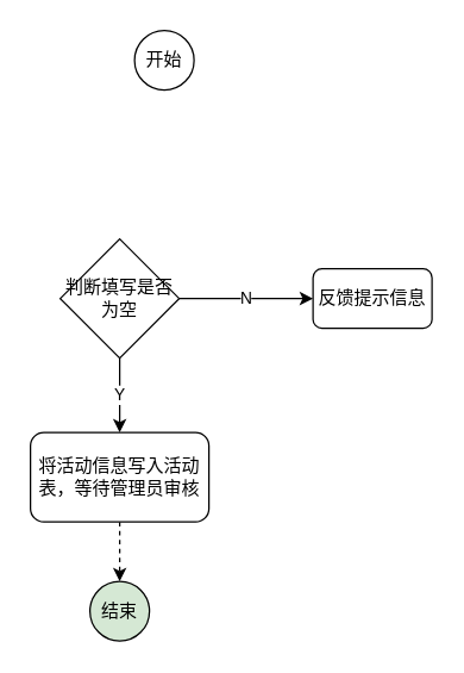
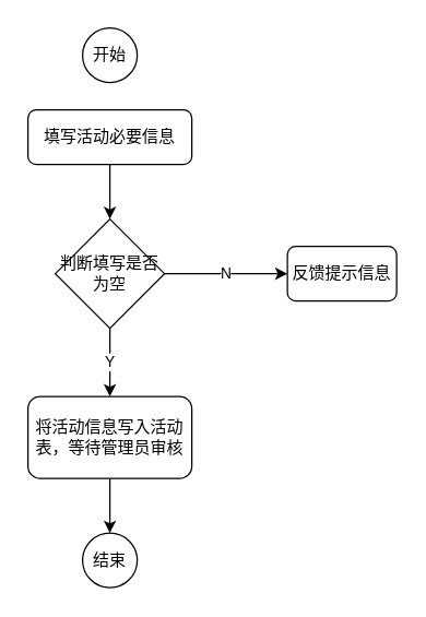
  <mxCell id="0" />
  <mxCell id="1" parent="0" />
+ <mxCell id="2" style="edgeStyle=orthogonalEdgeStyle;rounded=0;orthogonalLoop=1;jettySize=auto;html=1;entryX=0.5;entryY=0;entryDx=0;entryDy=0;" parent="1" source="3" target="6" edge="1"><mxGeometry relative="1" as="geometry" /></mxCell>
+ <mxCell id="3" value="填写活动必要信息" style="rounded=1;whiteSpace=wrap;html=1;fontSize=12;glass=0;strokeWidth=1;shadow=0;" parent="1" vertex="1"><mxGeometry x="20" y="80" width="120" height="40" as="geometry" /></mxCell>
  <mxCell id="4" value="N" style="edgeStyle=orthogonalEdgeStyle;rounded=0;orthogonalLoop=1;jettySize=auto;html=1;" parent="1" source="6" target="7" edge="1"><mxGeometry relative="1" as="geometry" /></mxCell>
  <mxCell id="5" value="Y" style="edgeStyle=orthogonalEdgeStyle;rounded=0;orthogonalLoop=1;jettySize=auto;html=1;" parent="1" source="6" target="9" edge="1"><mxGeometry relative="1" as="geometry" /></mxCell>
  <mxCell id="6" value="判断填写是否为空" style="rhombus;whiteSpace=wrap;html=1;" parent="1" vertex="1"><mxGeometry x="40" y="160" width="80" height="80" as="geometry" /></mxCell>
  <mxCell id="7" value="反馈提示信息" style="rounded=1;whiteSpace=wrap;html=1;fontSize=12;glass=0;strokeWidth=1;shadow=0;" parent="1" vertex="1"><mxGeometry x="210" y="180" width="80" height="40" as="geometry" /></mxCell>
- <mxCell id="8" style="edgeStyle=orthogonalEdgeStyle;rounded=0;orthogonalLoop=1;jettySize=auto;html=1;entryX=0.5;entryY=0;entryDx=0;entryDy=0;dashed=1;" edge="1" parent="1" source="9" target="11"><mxGeometry relative="1" as="geometry" /></mxCell>
+ <mxCell id="8" style="edgeStyle=orthogonalEdgeStyle;rounded=0;orthogonalLoop=1;jettySize=auto;html=1;entryX=0.5;entryY=0;entryDx=0;entryDy=0;" edge="1" parent="1" source="9" target="11"><mxGeometry relative="1" as="geometry" /></mxCell>
  <mxCell id="9" value="将活动信息写入活动表，等待管理员审核" style="rounded=1;whiteSpace=wrap;html=1;fontSize=12;glass=0;strokeWidth=1;shadow=0;" parent="1" vertex="1"><mxGeometry x="20" y="290" width="120" height="60" as="geometry" /></mxCell>
- <mxCell id="10" value="开始" style="ellipse;whiteSpace=wrap;html=1;aspect=fixed;" vertex="1" parent="1"><mxGeometry x="90" y="20" width="40" height="40" as="geometry" /></mxCell>
- <mxCell id="11" value="结束" style="ellipse;whiteSpace=wrap;html=1;aspect=fixed;fillColor=#d5e8d4;" vertex="1" parent="1"><mxGeometry x="60" y="390" width="40" height="40" as="geometry" /></mxCell>
+ <mxCell id="10" value="开始" style="ellipse;whiteSpace=wrap;html=1;aspect=fixed;" vertex="1" parent="1"><mxGeometry x="60" y="20" width="40" height="40" as="geometry" /></mxCell>
+ <mxCell id="11" value="结束" style="ellipse;whiteSpace=wrap;html=1;aspect=fixed;" vertex="1" parent="1"><mxGeometry x="60" y="390" width="40" height="40" as="geometry" /></mxCell>
